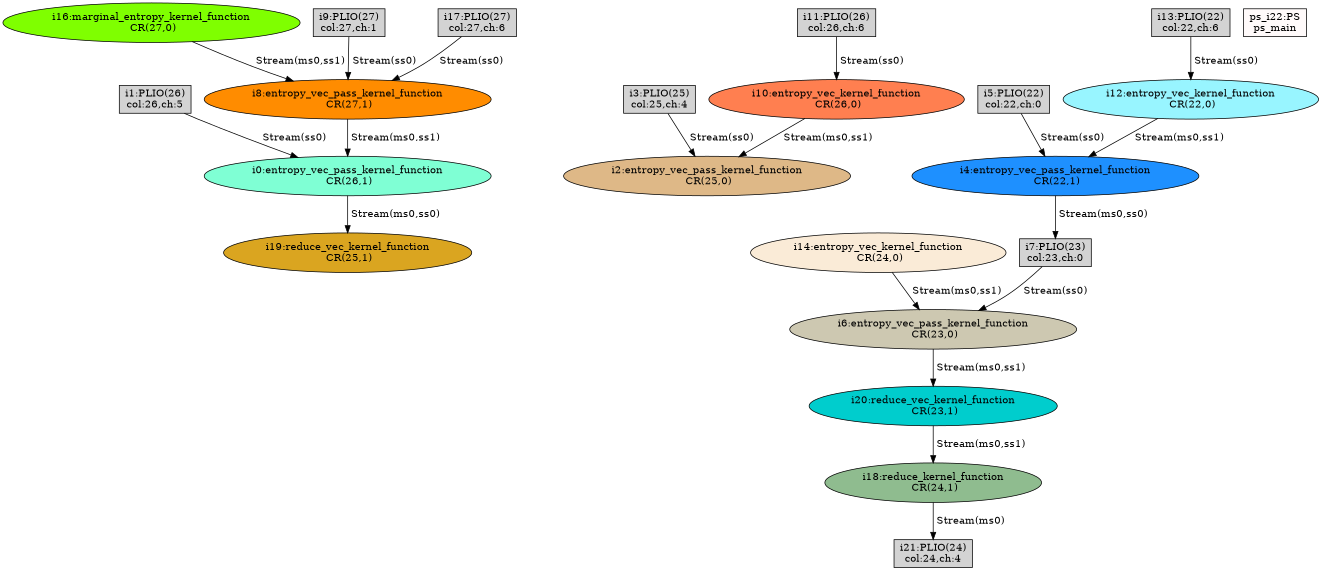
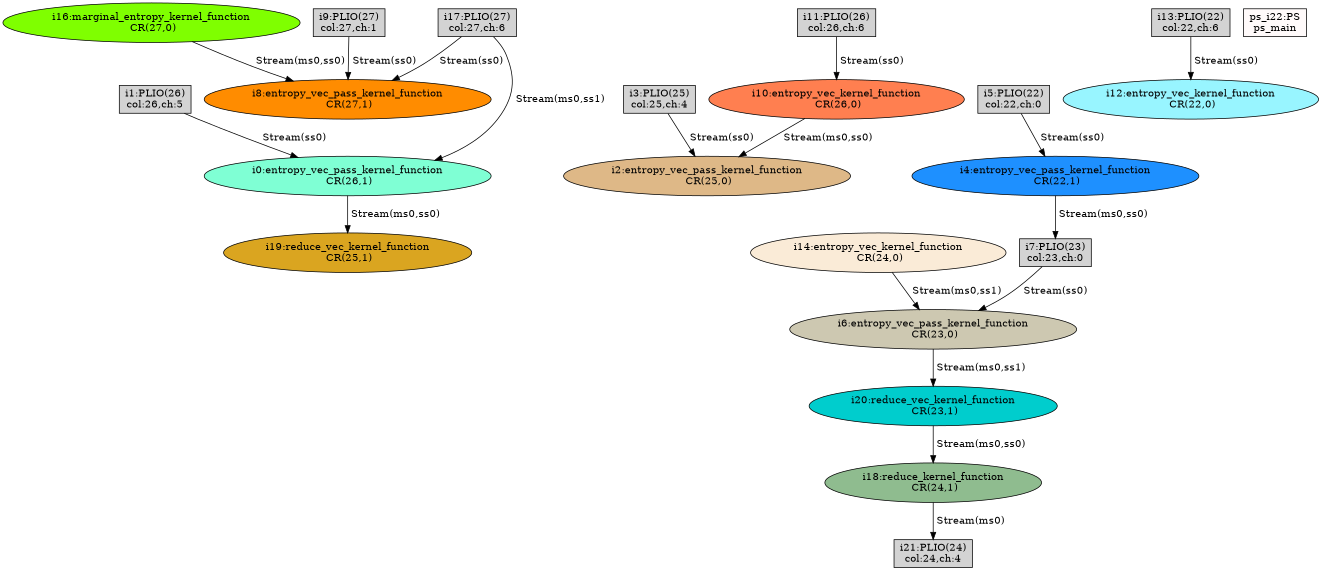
  digraph {
    node [fillcolor=lightgrey style=filled]
    "i0:entropy_vec_pass_kernel_function\n CR(26,1)" [fillcolor=aquamarine]
    "i19:reduce_vec_kernel_function\n CR(25,1)" [fillcolor=goldenrod]
    "i1:PLIO(26)\ncol:26,ch:5" [shape=box]
    "i10:entropy_vec_kernel_function\n CR(26,0)" [fillcolor=coral]
    "i2:entropy_vec_pass_kernel_function\n CR(25,0)" [fillcolor=burlywood]
    "i11:PLIO(26)\ncol:26,ch:6" [shape=box]
    "i12:entropy_vec_kernel_function\n CR(22,0)" [fillcolor=cadetblue1]
    "i4:entropy_vec_pass_kernel_function\n CR(22,1)" [fillcolor=dodgerblue]
    "i7:PLIO(23)\ncol:23,ch:0" [shape=box]
    "i13:PLIO(22)\ncol:22,ch:6" [shape=box]
    "i14:entropy_vec_kernel_function\n CR(24,0)" [fillcolor=antiquewhite]
    "i6:entropy_vec_pass_kernel_function\n CR(23,0)" [fillcolor=cornsilk3]
    "i20:reduce_vec_kernel_function\n CR(23,1)" [fillcolor=cyan3]
    "i16:marginal_entropy_kernel_function\n CR(27,0)" [fillcolor=chartreuse]
    "i8:entropy_vec_pass_kernel_function\n CR(27,1)" [fillcolor=darkorange]
    "i17:PLIO(27)\ncol:27,ch:6" [shape=box]
    "i18:reduce_kernel_function\n CR(24,1)" [fillcolor=darkseagreen]
    "i21:PLIO(24)\ncol:24,ch:4" [shape=box]
    "i3:PLIO(25)\ncol:25,ch:4" [shape=box]
    "i5:PLIO(22)\ncol:22,ch:0" [shape=box]
    "i9:PLIO(27)\ncol:27,ch:1" [shape=box]
    "ps_i22:PS\nps_main" [fillcolor=snow shape=box]
    "i0:entropy_vec_pass_kernel_function\n CR(26,1)" -> "i19:reduce_vec_kernel_function\n CR(25,1)" [label=" Stream(ms0,ss0)"]
    "i1:PLIO(26)\ncol:26,ch:5" -> "i0:entropy_vec_pass_kernel_function\n CR(26,1)" [label=" Stream(ss0)"]
-   "i10:entropy_vec_kernel_function\n CR(26,0)" -> "i2:entropy_vec_pass_kernel_function\n CR(25,0)" [label=" Stream(ms0,ss1)"]
+   "i10:entropy_vec_kernel_function\n CR(26,0)" -> "i2:entropy_vec_pass_kernel_function\n CR(25,0)" [label=" Stream(ms0,ss0)"]
    "i11:PLIO(26)\ncol:26,ch:6" -> "i10:entropy_vec_kernel_function\n CR(26,0)" [label=" Stream(ss0)"]
-   "i12:entropy_vec_kernel_function\n CR(22,0)" -> "i4:entropy_vec_pass_kernel_function\n CR(22,1)" [label=" Stream(ms0,ss1)"]
    "i4:entropy_vec_pass_kernel_function\n CR(22,1)" -> "i7:PLIO(23)\ncol:23,ch:0" [label=" Stream(ms0,ss0)"]
    "i7:PLIO(23)\ncol:23,ch:0" -> "i6:entropy_vec_pass_kernel_function\n CR(23,0)" [label=" Stream(ss0)"]
    "i13:PLIO(22)\ncol:22,ch:6" -> "i12:entropy_vec_kernel_function\n CR(22,0)" [label=" Stream(ss0)"]
    "i14:entropy_vec_kernel_function\n CR(24,0)" -> "i6:entropy_vec_pass_kernel_function\n CR(23,0)" [label=" Stream(ms0,ss1)"]
    "i6:entropy_vec_pass_kernel_function\n CR(23,0)" -> "i20:reduce_vec_kernel_function\n CR(23,1)" [label=" Stream(ms0,ss1)"]
-   "i20:reduce_vec_kernel_function\n CR(23,1)" -> "i18:reduce_kernel_function\n CR(24,1)" [label=" Stream(ms0,ss1)"]
-   "i16:marginal_entropy_kernel_function\n CR(27,0)" -> "i8:entropy_vec_pass_kernel_function\n CR(27,1)" [label=" Stream(ms0,ss1)"]
-   "i8:entropy_vec_pass_kernel_function\n CR(27,1)" -> "i0:entropy_vec_pass_kernel_function\n CR(26,1)" [label=" Stream(ms0,ss1)"]
+   "i20:reduce_vec_kernel_function\n CR(23,1)" -> "i18:reduce_kernel_function\n CR(24,1)" [label=" Stream(ms0,ss0)"]
+   "i16:marginal_entropy_kernel_function\n CR(27,0)" -> "i8:entropy_vec_pass_kernel_function\n CR(27,1)" [label=" Stream(ms0,ss0)"]
+   "i17:PLIO(27)\ncol:27,ch:6" -> "i0:entropy_vec_pass_kernel_function\n CR(26,1)" [label=" Stream(ms0,ss1)"]
    "i17:PLIO(27)\ncol:27,ch:6" -> "i8:entropy_vec_pass_kernel_function\n CR(27,1)" [label=" Stream(ss0)"]
    "i18:reduce_kernel_function\n CR(24,1)" -> "i21:PLIO(24)\ncol:24,ch:4" [label=" Stream(ms0)"]
    "i3:PLIO(25)\ncol:25,ch:4" -> "i2:entropy_vec_pass_kernel_function\n CR(25,0)" [label=" Stream(ss0)"]
    "i5:PLIO(22)\ncol:22,ch:0" -> "i4:entropy_vec_pass_kernel_function\n CR(22,1)" [label=" Stream(ss0)"]
    "i9:PLIO(27)\ncol:27,ch:1" -> "i8:entropy_vec_pass_kernel_function\n CR(27,1)" [label=" Stream(ss0)"]
  }
